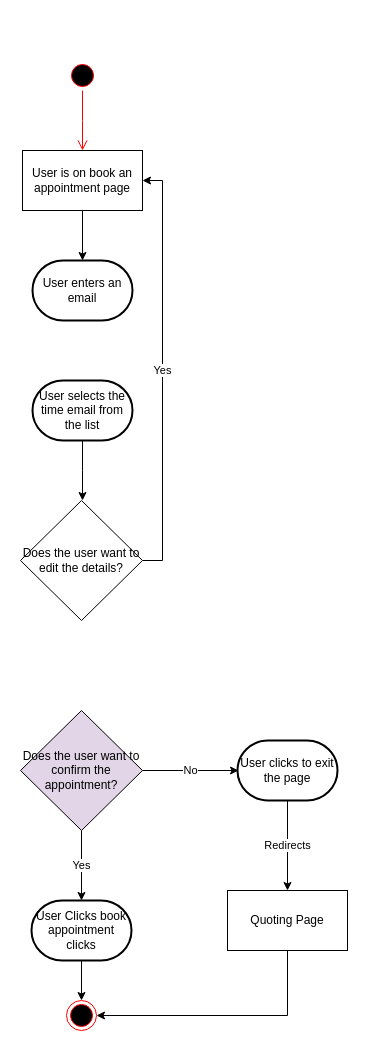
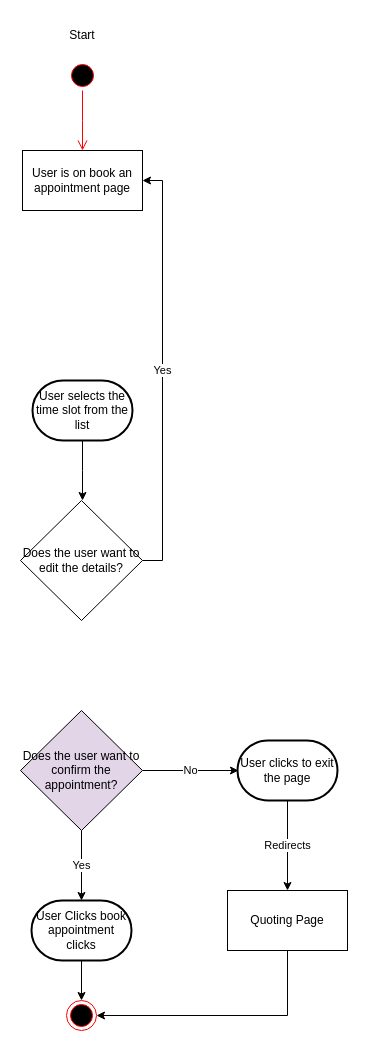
  <mxCell id="0" />
  <mxCell id="1" parent="0" />
  <mxCell id="2" value="" style="ellipse;html=1;shape=startState;fillColor=#000000;strokeColor=#ff0000;" vertex="1" parent="1"><mxGeometry x="67" y="60" width="30" height="30" as="geometry" /></mxCell>
  <mxCell id="3" value="" style="edgeStyle=orthogonalEdgeStyle;html=1;verticalAlign=bottom;endArrow=open;endSize=8;strokeColor=#ff0000;rounded=0;" edge="1" source="2" parent="1"><mxGeometry relative="1" as="geometry"><mxPoint x="82" y="150" as="targetPoint" /></mxGeometry></mxCell>
- <mxCell id="4" style="edgeStyle=orthogonalEdgeStyle;rounded=0;orthogonalLoop=1;jettySize=auto;html=1;entryX=0.5;entryY=0;entryDx=0;entryDy=0;entryPerimeter=0;" edge="1" parent="1" source="5" target="6"><mxGeometry relative="1" as="geometry" /></mxCell>
  <mxCell id="5" value="User is on book an appointment page" style="rounded=0;whiteSpace=wrap;html=1;" vertex="1" parent="1"><mxGeometry x="22" y="150" width="120" height="60" as="geometry" /></mxCell>
- <mxCell id="6" value="User enters an email" style="strokeWidth=2;html=1;shape=mxgraph.flowchart.terminator;whiteSpace=wrap;" vertex="1" parent="1"><mxGeometry x="32" y="260" width="100" height="60" as="geometry" /></mxCell>
  <mxCell id="7" style="edgeStyle=orthogonalEdgeStyle;rounded=0;orthogonalLoop=1;jettySize=auto;html=1;" edge="1" parent="1" source="8"><mxGeometry relative="1" as="geometry"><mxPoint x="82" y="500" as="targetPoint" /></mxGeometry></mxCell>
- <mxCell id="8" value="User selects the time email from the list" style="strokeWidth=2;html=1;shape=mxgraph.flowchart.terminator;whiteSpace=wrap;" vertex="1" parent="1"><mxGeometry x="32" y="380" width="100" height="60" as="geometry" /></mxCell>
+ <mxCell id="8" value="User selects the time slot from the list" style="strokeWidth=2;html=1;shape=mxgraph.flowchart.terminator;whiteSpace=wrap;" vertex="1" parent="1"><mxGeometry x="32" y="380" width="100" height="60" as="geometry" /></mxCell>
  <mxCell id="9" style="edgeStyle=orthogonalEdgeStyle;rounded=0;orthogonalLoop=1;jettySize=auto;html=1;entryX=0.5;entryY=0;entryDx=0;entryDy=0;" edge="1" parent="1" source="10" target="11"><mxGeometry relative="1" as="geometry" /></mxCell>
  <mxCell id="10" value="User Clicks book appointment clicks" style="strokeWidth=2;html=1;shape=mxgraph.flowchart.terminator;whiteSpace=wrap;" vertex="1" parent="1"><mxGeometry x="31" y="900" width="100" height="60" as="geometry" /></mxCell>
  <mxCell id="11" value="" style="ellipse;html=1;shape=endState;fillColor=#000000;strokeColor=#ff0000;" vertex="1" parent="1"><mxGeometry x="66" y="1000" width="30" height="30" as="geometry" /></mxCell>
+ <mxCell id="12" value="Start" style="text;html=1;strokeColor=none;fillColor=none;align=center;verticalAlign=middle;whiteSpace=wrap;rounded=0;" vertex="1" parent="1"><mxGeometry x="52" y="20" width="60" height="30" as="geometry" /></mxCell>
  <mxCell id="13" value="Yes" style="edgeStyle=orthogonalEdgeStyle;rounded=0;orthogonalLoop=1;jettySize=auto;html=1;" edge="1" parent="1" source="15" target="10"><mxGeometry relative="1" as="geometry" /></mxCell>
  <mxCell id="14" value="No" style="edgeStyle=orthogonalEdgeStyle;rounded=0;orthogonalLoop=1;jettySize=auto;html=1;" edge="1" parent="1" source="15"><mxGeometry relative="1" as="geometry"><mxPoint x="238" y="770" as="targetPoint" /></mxGeometry></mxCell>
  <mxCell id="15" value="Does the user want to confirm the appointment?" style="rhombus;whiteSpace=wrap;html=1;fillColor=#e1d5e7;" vertex="1" parent="1"><mxGeometry x="20" y="710" width="122" height="120" as="geometry" /></mxCell>
  <mxCell id="16" value="Yes" style="edgeStyle=orthogonalEdgeStyle;rounded=0;orthogonalLoop=1;jettySize=auto;html=1;entryX=1;entryY=0.5;entryDx=0;entryDy=0;" edge="1" parent="1" source="17" target="5"><mxGeometry relative="1" as="geometry"><Array as="points"><mxPoint x="162" y="560" /><mxPoint x="162" y="180" /></Array></mxGeometry></mxCell>
  <mxCell id="17" value="Does the user want to edit the details?" style="rhombus;whiteSpace=wrap;html=1;" vertex="1" parent="1"><mxGeometry x="20" y="500" width="122" height="120" as="geometry" /></mxCell>
  <mxCell id="18" value="Redirects" style="edgeStyle=orthogonalEdgeStyle;rounded=0;orthogonalLoop=1;jettySize=auto;html=1;" edge="1" parent="1" source="19"><mxGeometry relative="1" as="geometry"><mxPoint x="287" y="890" as="targetPoint" /></mxGeometry></mxCell>
  <mxCell id="19" value="User clicks to exit the page" style="strokeWidth=2;html=1;shape=mxgraph.flowchart.terminator;whiteSpace=wrap;" vertex="1" parent="1"><mxGeometry x="237" y="740" width="100" height="60" as="geometry" /></mxCell>
  <mxCell id="20" style="edgeStyle=orthogonalEdgeStyle;rounded=0;orthogonalLoop=1;jettySize=auto;html=1;entryX=1;entryY=0.5;entryDx=0;entryDy=0;" edge="1" parent="1" source="21" target="11"><mxGeometry relative="1" as="geometry"><Array as="points"><mxPoint x="287" y="1015" /></Array></mxGeometry></mxCell>
  <mxCell id="21" value="Quoting Page" style="rounded=0;whiteSpace=wrap;html=1;" vertex="1" parent="1"><mxGeometry x="227" y="890" width="120" height="60" as="geometry" /></mxCell>
